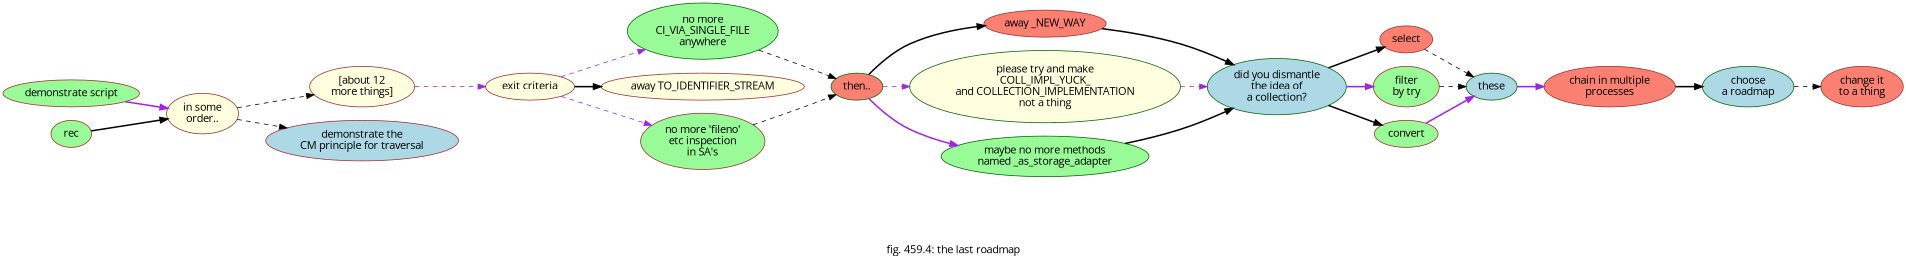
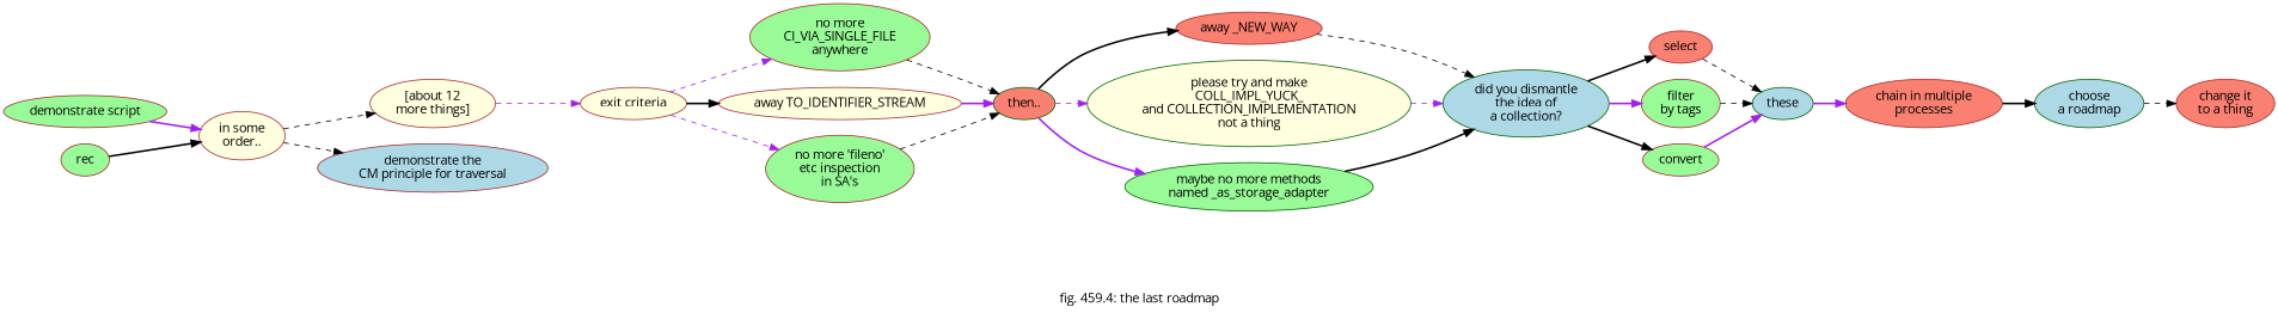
  digraph {
    fontname="Open Sans"
    label="\n\nfig. 459.4: the last roadmap"
    rankdir=LR
    node [color=brown fillcolor=palegreen fontname="Open Sans" style=filled]
    edge [color=black fontname="Open Sans" style=bold]
    n1 [fillcolor=salmon label="change it\nto a thing"]
    n2 [color=darkgreen fillcolor=lightblue label="choose\na roadmap"]
    n3 [fillcolor=salmon label="chain in multiple\nprocesses"]
    n4 [color=darkgreen fillcolor=lightblue label=these]
    n5 [fillcolor=salmon label=select]
-   n6 [label="filter\nby try"]
+   n6 [label="filter\nby tags"]
    n7 [label=convert]
    n8 [color=darkgreen fillcolor=lightblue label="did you dismantle\nthe idea of\na collection?"]
    n9 [fillcolor=salmon label="away _NEW_WAY\n"]
    n10 [color=darkgreen fillcolor=lightyellow label="please try and make\nCOLL_IMPL_YUCK_\nand COLLECTION_IMPLEMENTATION\nnot a thing"]
    n11 [color=darkgreen label="maybe no more methods\nnamed _as_storage_adapter"]
    n12 [color=darkgreen fillcolor=salmon label="then.."]
-   n13 [color=darkgreen label="no more\nCI_VIA_SINGLE_FILE\nanywhere"]
+   n13 [label="no more\nCI_VIA_SINGLE_FILE\nanywhere"]
    n14 [fillcolor=lightyellow label="away TO_IDENTIFIER_STREAM"]
    n15 [label="no more 'fileno'\netc inspection\nin SA's"]
    n16 [fillcolor=lightyellow label="exit criteria"]
    n17 [fillcolor=lightyellow label="[about 12\nmore things]"]
    n18 [fillcolor=lightblue label="demonstrate the\nCM principle for traversal"]
    n19 [fillcolor=lightyellow label="in some\norder.."]
    n20 [label="demonstrate script"]
    n21 [label=rec]
    n2 -> n1 [style=dashed]
    n3 -> n2
    n4 -> n3 [color=purple]
    n5 -> n4 [style=dashed]
    n6 -> n4 [style=dashed]
    n7 -> n4 [color=purple]
    n8 -> n5
    n8 -> n6 [color=purple]
    n8 -> n7
-   n9 -> n8
+   n9 -> n8 [style=dashed]
    n10 -> n8 [color=purple style=dashed]
    n11 -> n8
    n12 -> n9
    n12 -> n10 [color=purple style=dashed]
    n12 -> n11 [color=purple]
    n13 -> n12 [style=dashed]
+   n14 -> n12 [color=purple]
    n15 -> n12 [style=dashed]
    n16 -> n13 [color=purple style=dashed]
    n16 -> n14
    n16 -> n15 [color=purple style=dashed]
    n17 -> n16 [color=purple style=dashed]
    n19 -> n17 [style=dashed]
    n19 -> n18 [style=dashed]
    n20 -> n19 [color=purple]
    n21 -> n19
  }
